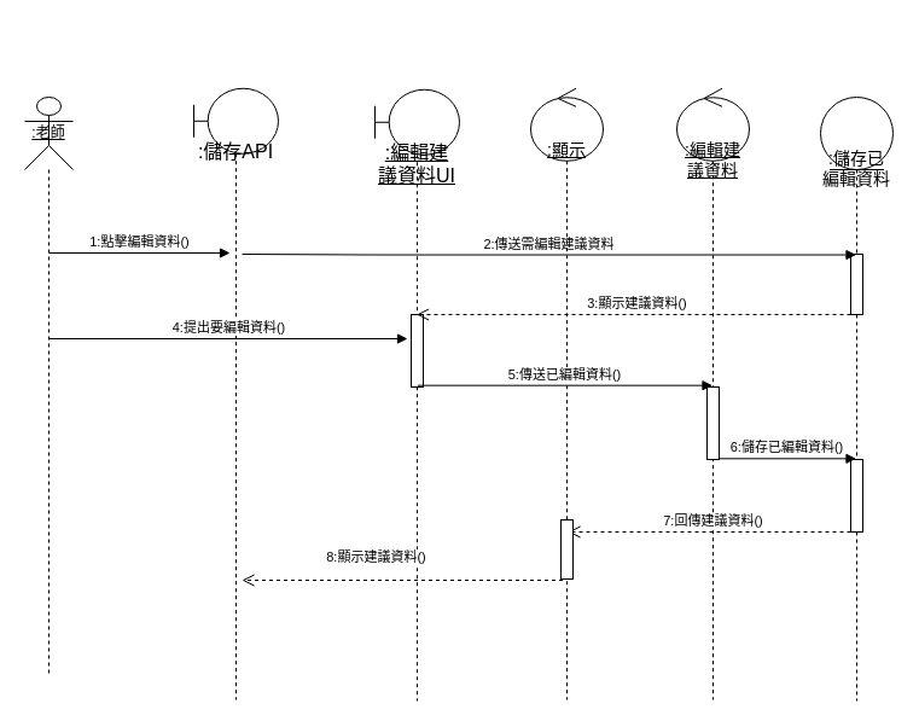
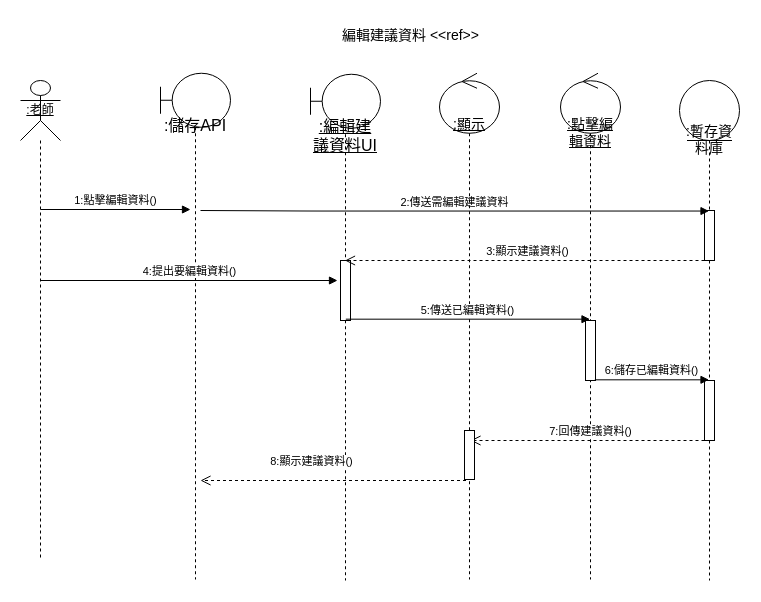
  <mxCell id="0" />
  <mxCell id="1" parent="0" />
  <mxCell id="2" value="&lt;u&gt;:編輯建議資料UI&lt;/u&gt;" style="shape=umlLifeline;participant=umlBoundary;perimeter=lifelinePerimeter;whiteSpace=wrap;html=1;container=1;collapsible=0;recursiveResize=0;verticalAlign=top;spacingTop=36;outlineConnect=0;fontSize=16;size=54;" parent="1" vertex="1"><mxGeometry x="310" y="73.75" width="70" height="506.25" as="geometry" /></mxCell>
  <mxCell id="3" value="" style="html=1;points=[];perimeter=orthogonalPerimeter;" parent="2" vertex="1"><mxGeometry x="30" y="186.25" width="10" height="60" as="geometry" /></mxCell>
- <mxCell id="4" value=":儲存已編輯資料" style="shape=umlLifeline;participant=umlEntity;perimeter=lifelinePerimeter;whiteSpace=wrap;html=1;container=1;collapsible=0;recursiveResize=0;verticalAlign=top;spacingTop=36;outlineConnect=0;fontSize=14;size=60;" parent="1" vertex="1"><mxGeometry x="679" y="80" width="60" height="500" as="geometry" /></mxCell>
+ <mxCell id="4" value=":暫存資料庫" style="shape=umlLifeline;participant=umlEntity;perimeter=lifelinePerimeter;whiteSpace=wrap;html=1;container=1;collapsible=0;recursiveResize=0;verticalAlign=top;spacingTop=36;outlineConnect=0;fontSize=14;size=60;" parent="1" vertex="1"><mxGeometry x="679" y="80" width="60" height="500" as="geometry" /></mxCell>
  <mxCell id="5" value="" style="html=1;points=[];perimeter=orthogonalPerimeter;" parent="4" vertex="1"><mxGeometry x="25" y="300" width="10" height="60" as="geometry" /></mxCell>
  <mxCell id="6" value="" style="html=1;points=[];perimeter=orthogonalPerimeter;" vertex="1" parent="4"><mxGeometry x="25" y="130" width="10" height="50" as="geometry" /></mxCell>
- <mxCell id="7" value="&lt;u&gt;:編輯建議資料&lt;/u&gt;" style="shape=umlLifeline;participant=umlControl;perimeter=lifelinePerimeter;whiteSpace=wrap;html=1;container=1;collapsible=0;recursiveResize=0;verticalAlign=top;spacingTop=36;outlineConnect=0;fontSize=14;size=60;align=center;" parent="1" vertex="1"><mxGeometry x="560" y="72.75" width="60" height="506.25" as="geometry" /></mxCell>
+ <mxCell id="7" value="&lt;u&gt;:點擊編輯資料&lt;/u&gt;" style="shape=umlLifeline;participant=umlControl;perimeter=lifelinePerimeter;whiteSpace=wrap;html=1;container=1;collapsible=0;recursiveResize=0;verticalAlign=top;spacingTop=36;outlineConnect=0;fontSize=14;size=60;align=center;" parent="1" vertex="1"><mxGeometry x="560" y="72.75" width="60" height="506.25" as="geometry" /></mxCell>
  <mxCell id="8" value="" style="html=1;points=[];perimeter=orthogonalPerimeter;" parent="7" vertex="1"><mxGeometry x="25" y="247.25" width="10" height="60" as="geometry" /></mxCell>
  <mxCell id="9" value=":儲存API" style="shape=umlLifeline;participant=umlBoundary;perimeter=lifelinePerimeter;whiteSpace=wrap;html=1;container=1;collapsible=0;recursiveResize=0;verticalAlign=top;spacingTop=36;outlineConnect=0;fontSize=16;size=54;" parent="1" vertex="1"><mxGeometry x="160" y="72.75" width="70" height="506.25" as="geometry" /></mxCell>
  <mxCell id="10" value="2:傳送需編輯建議資料" style="html=1;verticalAlign=bottom;startArrow=none;startFill=0;endArrow=block;startSize=8;" parent="1" target="4" edge="1"><mxGeometry width="60" relative="1" as="geometry"><mxPoint x="200" y="210" as="sourcePoint" /><mxPoint x="324.28" y="210" as="targetPoint" /><Array as="points"><mxPoint x="310.5" y="210.54" /></Array></mxGeometry></mxCell>
  <mxCell id="11" value="6:儲存已編輯資料()" style="html=1;verticalAlign=bottom;startArrow=none;startFill=0;endArrow=block;startSize=8;exitX=0.933;exitY=0.922;exitDx=0;exitDy=0;exitPerimeter=0;" parent="1" edge="1"><mxGeometry width="60" relative="1" as="geometry"><mxPoint x="594.33" y="379.32" as="sourcePoint" /><mxPoint x="708.5" y="379.32" as="targetPoint" /></mxGeometry></mxCell>
  <mxCell id="12" value="7:回傳建議資料()" style="html=1;verticalAlign=bottom;endArrow=open;dashed=1;endSize=8;" parent="1" edge="1"><mxGeometry relative="1" as="geometry"><mxPoint x="710" y="440" as="sourcePoint" /><mxPoint x="470" y="440" as="targetPoint" /><Array as="points"><mxPoint x="516.5" y="440" /></Array><mxPoint as="offset" /></mxGeometry></mxCell>
+ <mxCell id="13" value="&lt;span style=&quot;text-align: center; font-size: 14px;&quot;&gt;&lt;font style=&quot;font-size: 14px;&quot;&gt;編輯建議資料&lt;/font&gt;&lt;/span&gt;&amp;nbsp;&amp;lt;&amp;lt;ref&amp;gt;&amp;gt;" style="text;whiteSpace=wrap;html=1;fontSize=14;" parent="1" vertex="1"><mxGeometry x="340" y="20" width="150" height="40" as="geometry" /></mxCell>
  <mxCell id="14" value="&lt;u&gt;:顯示&lt;/u&gt;" style="shape=umlLifeline;participant=umlControl;perimeter=lifelinePerimeter;whiteSpace=wrap;html=1;container=1;collapsible=0;recursiveResize=0;verticalAlign=top;spacingTop=36;outlineConnect=0;fontSize=14;size=60;align=center;" parent="1" vertex="1"><mxGeometry x="439" y="72.75" width="60" height="506.25" as="geometry" /></mxCell>
  <mxCell id="15" value="" style="html=1;points=[];perimeter=orthogonalPerimeter;" parent="14" vertex="1"><mxGeometry x="25" y="357.25" width="10" height="49" as="geometry" /></mxCell>
  <mxCell id="16" value="1:點擊編輯資料()" style="html=1;verticalAlign=bottom;endArrow=block;curved=0;rounded=0;" edge="1" parent="14"><mxGeometry width="80" relative="1" as="geometry"><mxPoint x="-399" y="136.25" as="sourcePoint" /><mxPoint x="-249" y="136.25" as="targetPoint" /></mxGeometry></mxCell>
  <mxCell id="17" value="8:顯示建議資料()" style="html=1;verticalAlign=bottom;endArrow=open;dashed=1;endSize=8;" parent="1" edge="1"><mxGeometry x="0.167" y="-10" relative="1" as="geometry"><mxPoint x="465.5" y="480" as="sourcePoint" /><mxPoint x="200" y="480" as="targetPoint" /><Array as="points"><mxPoint x="272" y="480" /></Array><mxPoint as="offset" /></mxGeometry></mxCell>
  <mxCell id="18" value="&lt;u&gt;:老師&lt;/u&gt;" style="shape=umlLifeline;perimeter=lifelinePerimeter;whiteSpace=wrap;html=1;container=1;dropTarget=0;collapsible=0;recursiveResize=0;outlineConnect=0;portConstraint=eastwest;newEdgeStyle={&quot;curved&quot;:0,&quot;rounded&quot;:0};participant=umlActor;size=60;" vertex="1" parent="1"><mxGeometry x="20" y="80" width="40" height="480" as="geometry" /></mxCell>
  <mxCell id="19" value="5:傳送已編輯資料()" style="html=1;verticalAlign=bottom;startArrow=none;startFill=0;endArrow=block;startSize=8;exitX=0.533;exitY=0.978;exitDx=0;exitDy=0;exitPerimeter=0;" parent="1" source="3" edge="1" target="7"><mxGeometry width="60" relative="1" as="geometry"><mxPoint x="510" y="269" as="sourcePoint" /><mxPoint x="590" y="269" as="targetPoint" /></mxGeometry></mxCell>
  <mxCell id="20" value="3:顯示建議資料()" style="html=1;verticalAlign=bottom;endArrow=open;dashed=1;endSize=8;" edge="1" parent="1" target="2"><mxGeometry x="0.001" relative="1" as="geometry"><mxPoint x="710" y="260" as="sourcePoint" /><mxPoint x="470" y="260" as="targetPoint" /><Array as="points"><mxPoint x="516" y="260" /></Array><mxPoint as="offset" /></mxGeometry></mxCell>
  <mxCell id="21" value="4:提出要編輯資料()" style="html=1;verticalAlign=bottom;endArrow=block;curved=0;rounded=0;" edge="1" parent="1"><mxGeometry width="80" relative="1" as="geometry"><mxPoint x="40" y="280" as="sourcePoint" /><mxPoint x="337" y="280" as="targetPoint" /></mxGeometry></mxCell>
